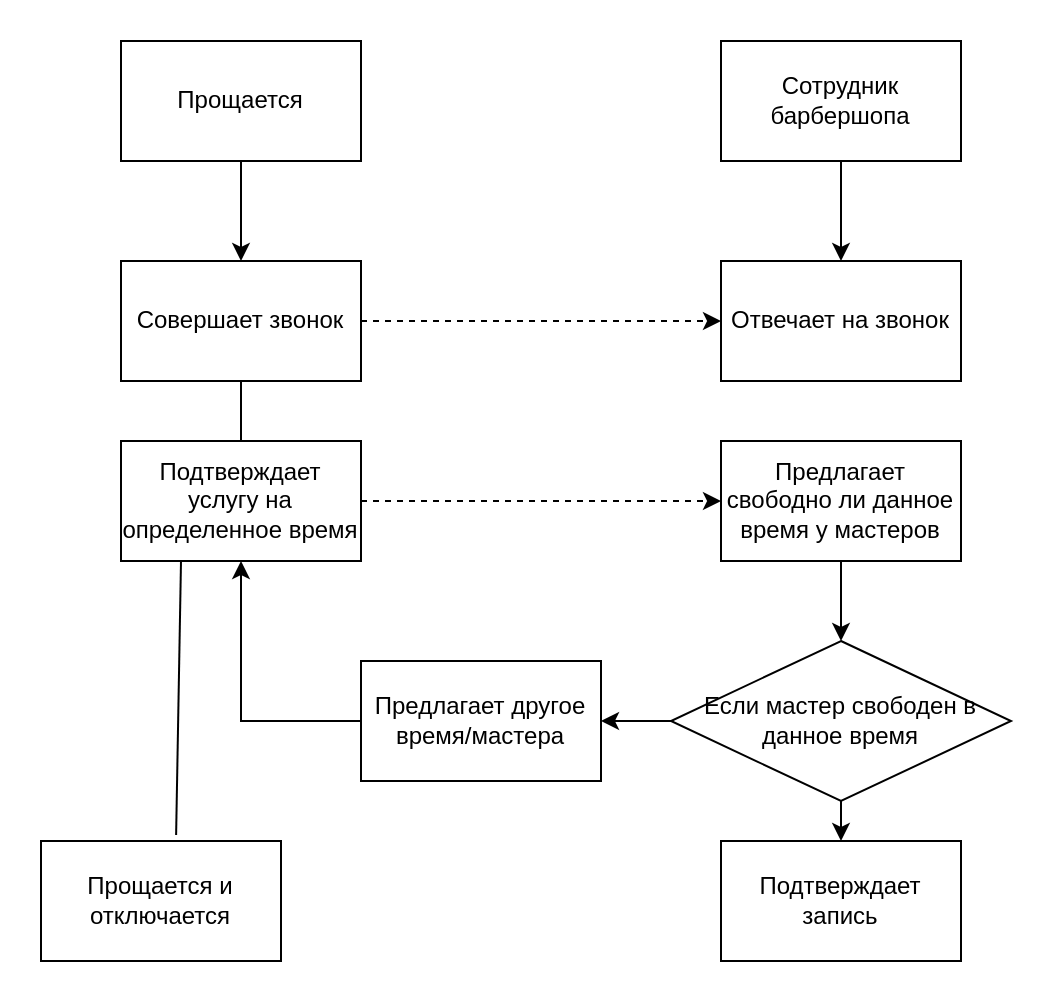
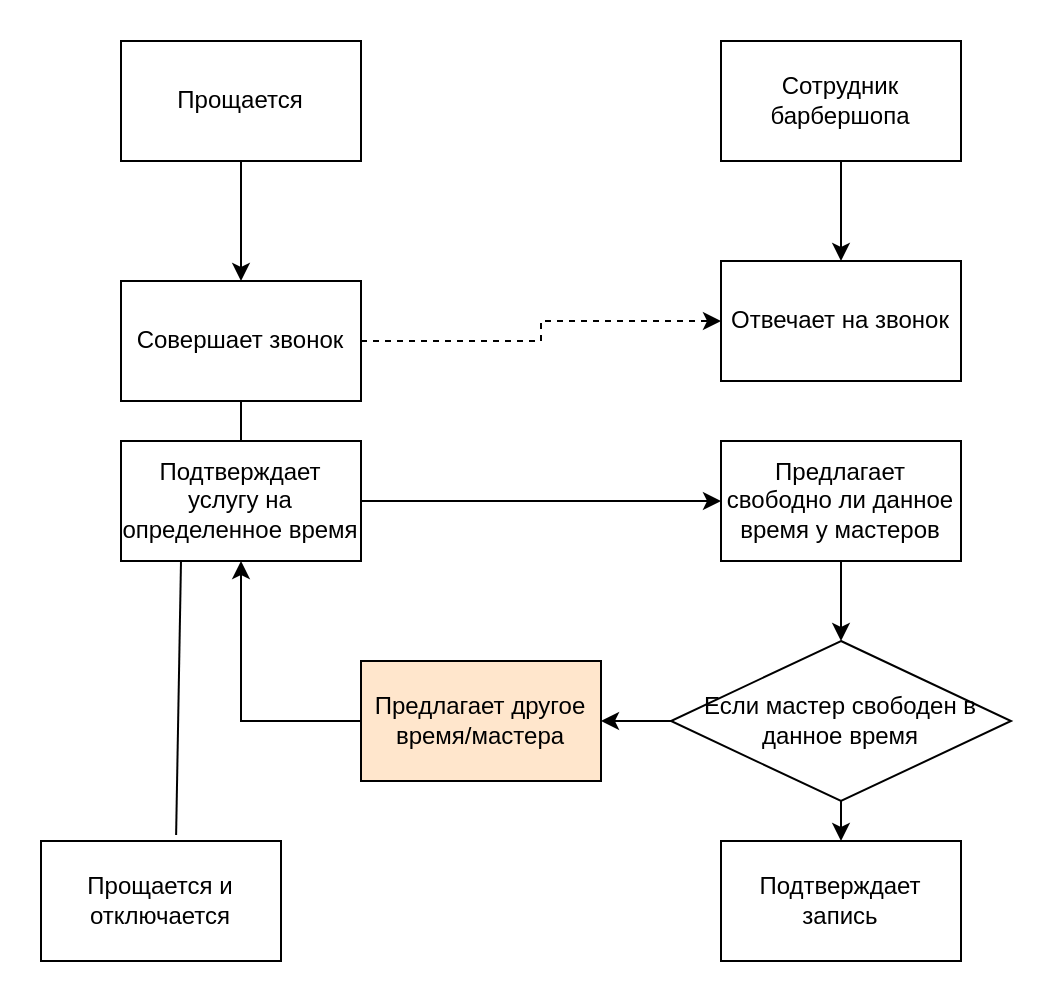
  <mxCell id="0" style=";html=1;" />
  <mxCell id="1" style=";html=1;" parent="0" />
  <mxCell id="2" style="edgeStyle=orthogonalEdgeStyle;rounded=0;orthogonalLoop=1;jettySize=auto;html=1;entryX=0.5;entryY=0;entryDx=0;entryDy=0;" edge="1" parent="1" source="3" target="7"><mxGeometry relative="1" as="geometry"><mxPoint x="120" y="125" as="targetPoint" /></mxGeometry></mxCell>
  <mxCell id="3" value="Прощается" style="rounded=0;whiteSpace=wrap;html=1;" vertex="1" parent="1"><mxGeometry x="60" y="20" width="120" height="60" as="geometry" /></mxCell>
  <mxCell id="4" style="edgeStyle=orthogonalEdgeStyle;rounded=0;orthogonalLoop=1;jettySize=auto;html=1;entryX=0.5;entryY=0;entryDx=0;entryDy=0;" edge="1" parent="1" source="5" target="8"><mxGeometry relative="1" as="geometry" /></mxCell>
  <mxCell id="5" value="Сотрудник барбершопа" style="rounded=0;whiteSpace=wrap;html=1;" vertex="1" parent="1"><mxGeometry x="360" y="20" width="120" height="60" as="geometry" /></mxCell>
  <mxCell id="6" style="edgeStyle=orthogonalEdgeStyle;rounded=0;orthogonalLoop=1;jettySize=auto;html=1;dashed=1;" edge="1" parent="1" source="7" target="8"><mxGeometry relative="1" as="geometry"><mxPoint x="360" y="160" as="targetPoint" /></mxGeometry></mxCell>
- <mxCell id="7" value="Совершает звонок" style="rounded=0;whiteSpace=wrap;html=1;" vertex="1" parent="1"><mxGeometry x="60" y="130" width="120" height="60" as="geometry" /></mxCell>
+ <mxCell id="7" value="Совершает звонок" style="rounded=0;whiteSpace=wrap;html=1;" vertex="1" parent="1"><mxGeometry x="60" y="140" width="120" height="60" as="geometry" /></mxCell>
  <mxCell id="8" value="Отвечает на звонок" style="rounded=0;whiteSpace=wrap;html=1;" vertex="1" parent="1"><mxGeometry x="360" y="130" width="120" height="60" as="geometry" /></mxCell>
- <mxCell id="9" value="" style="edgeStyle=orthogonalEdgeStyle;rounded=0;orthogonalLoop=1;jettySize=auto;html=1;dashed=1;" edge="1" parent="1" source="10" target="12"><mxGeometry relative="1" as="geometry" /></mxCell>
+ <mxCell id="9" value="" style="edgeStyle=orthogonalEdgeStyle;rounded=0;orthogonalLoop=1;jettySize=auto;html=1;" edge="1" parent="1" source="10" target="12"><mxGeometry relative="1" as="geometry" /></mxCell>
  <mxCell id="10" value="Подтверждает услугу на определенное время" style="rounded=0;whiteSpace=wrap;html=1;" vertex="1" parent="1"><mxGeometry x="60" y="220" width="120" height="60" as="geometry" /></mxCell>
  <mxCell id="11" value="" style="edgeStyle=orthogonalEdgeStyle;rounded=0;orthogonalLoop=1;jettySize=auto;html=1;" edge="1" parent="1" source="12" target="16"><mxGeometry relative="1" as="geometry" /></mxCell>
  <mxCell id="12" value="Предлагает свободно ли данное время у мастеров" style="whiteSpace=wrap;html=1;rounded=0;" vertex="1" parent="1"><mxGeometry x="360" y="220" width="120" height="60" as="geometry" /></mxCell>
  <mxCell id="13" value="" style="endArrow=none;html=1;rounded=0;entryX=0.5;entryY=1;entryDx=0;entryDy=0;exitX=0.5;exitY=0;exitDx=0;exitDy=0;" edge="1" parent="1" source="10" target="7"><mxGeometry width="50" height="50" relative="1" as="geometry"><mxPoint x="430" y="330" as="sourcePoint" /><mxPoint x="480" y="280" as="targetPoint" /></mxGeometry></mxCell>
  <mxCell id="14" value="" style="edgeStyle=orthogonalEdgeStyle;rounded=0;orthogonalLoop=1;jettySize=auto;html=1;" edge="1" parent="1" source="16" target="17"><mxGeometry relative="1" as="geometry"><Array as="points"><mxPoint x="420" y="440" /></Array></mxGeometry></mxCell>
  <mxCell id="15" style="edgeStyle=orthogonalEdgeStyle;rounded=0;orthogonalLoop=1;jettySize=auto;html=1;" edge="1" parent="1" source="16" target="19"><mxGeometry relative="1" as="geometry"><mxPoint x="240" y="360" as="targetPoint" /></mxGeometry></mxCell>
  <mxCell id="16" value="Если мастер свободен в данное время" style="rhombus;whiteSpace=wrap;html=1;rounded=0;" vertex="1" parent="1"><mxGeometry x="335" y="320" width="170" height="80" as="geometry" /></mxCell>
  <mxCell id="17" value="Подтверждает запись" style="whiteSpace=wrap;html=1;rounded=0;" vertex="1" parent="1"><mxGeometry x="360" y="420" width="120" height="60" as="geometry" /></mxCell>
  <mxCell id="18" style="edgeStyle=orthogonalEdgeStyle;rounded=0;orthogonalLoop=1;jettySize=auto;html=1;entryX=0.5;entryY=1;entryDx=0;entryDy=0;" edge="1" parent="1" source="19" target="10"><mxGeometry relative="1" as="geometry"><mxPoint x="120" y="290" as="targetPoint" /><Array as="points"><mxPoint x="120" y="360" /></Array></mxGeometry></mxCell>
- <mxCell id="19" value="Предлагает другое время/мастера" style="rounded=0;whiteSpace=wrap;html=1;" vertex="1" parent="1"><mxGeometry x="180" y="330" width="120" height="60" as="geometry" /></mxCell>
+ <mxCell id="19" value="Предлагает другое время/мастера" style="rounded=0;whiteSpace=wrap;html=1;fillColor=#ffe6cc;" vertex="1" parent="1"><mxGeometry x="180" y="330" width="120" height="60" as="geometry" /></mxCell>
  <mxCell id="20" value="Прощается и отключается" style="whiteSpace=wrap;html=1;rounded=0;" vertex="1" parent="1"><mxGeometry x="20" y="420" width="120" height="60" as="geometry" /></mxCell>
  <mxCell id="21" value="" style="endArrow=none;html=1;rounded=0;entryX=0.25;entryY=1;entryDx=0;entryDy=0;exitX=0.563;exitY=-0.05;exitDx=0;exitDy=0;exitPerimeter=0;" edge="1" parent="1" source="20" target="10"><mxGeometry width="50" height="50" relative="1" as="geometry"><mxPoint x="430" y="330" as="sourcePoint" /><mxPoint x="480" y="280" as="targetPoint" /></mxGeometry></mxCell>
